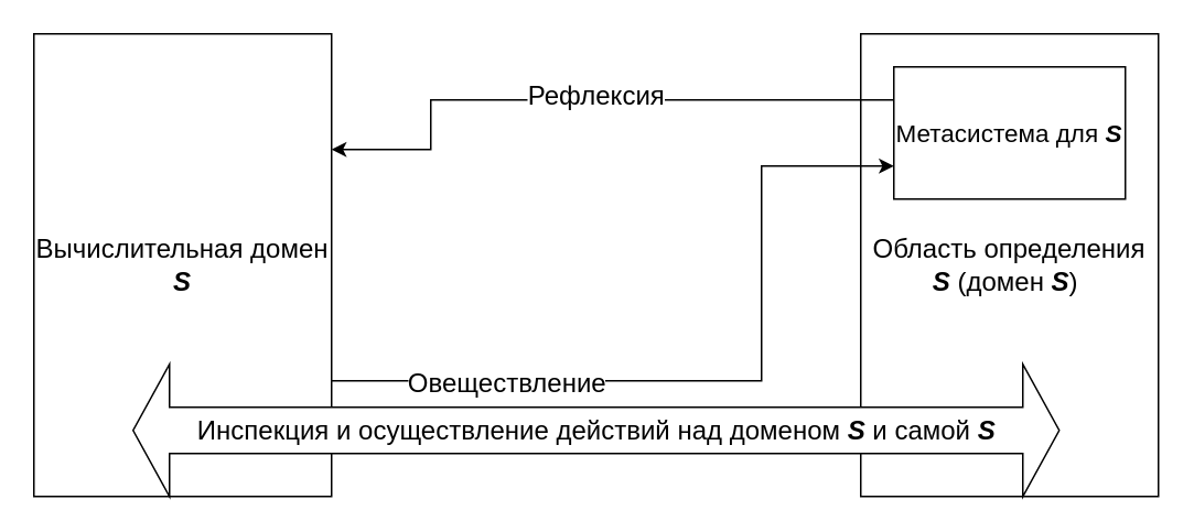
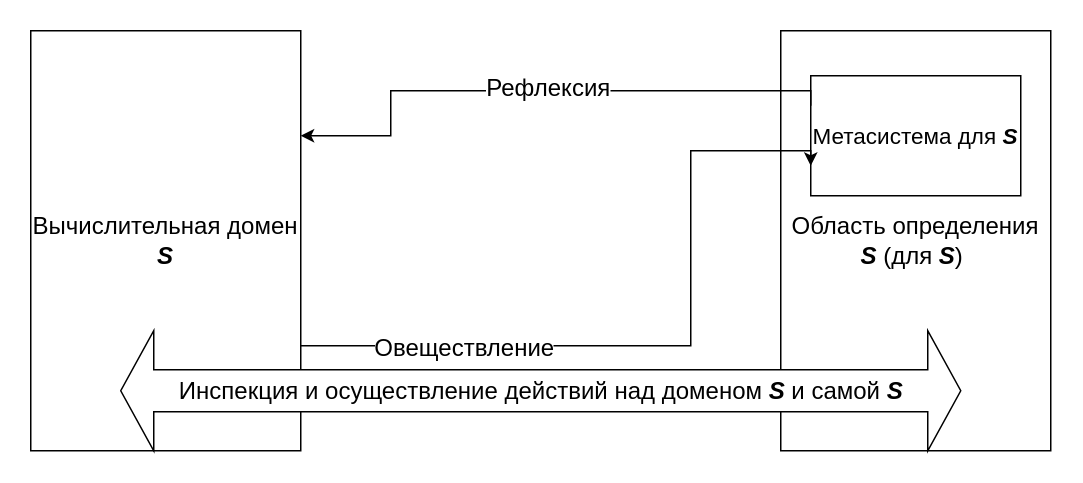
  <mxCell id="0" />
  <mxCell id="1" parent="0" />
  <mxCell id="2" value="&lt;font style=&quot;font-size: 16px;&quot;&gt;Вычислительная домен &lt;b&gt;&lt;i&gt;S&lt;/i&gt;&lt;/b&gt;&lt;/font&gt;" style="rounded=0;whiteSpace=wrap;html=1;" vertex="1" parent="1"><mxGeometry x="20" y="20" width="180" height="280" as="geometry" /></mxCell>
- <mxCell id="3" value="&lt;font style=&quot;font-size: 16px;&quot;&gt;Область определения &lt;i&gt;&lt;b&gt;S&lt;/b&gt;&lt;/i&gt; (домен &lt;b&gt;&lt;i&gt;S&lt;/i&gt;&lt;/b&gt;)&amp;nbsp;&lt;/font&gt;" style="rounded=0;whiteSpace=wrap;html=1;" vertex="1" parent="1"><mxGeometry x="520" y="20" width="180" height="280" as="geometry" /></mxCell>
- <mxCell id="4" value="&lt;font style=&quot;font-size: 15px;&quot;&gt;Метасистема для &lt;b&gt;&lt;i&gt;S&lt;/i&gt;&lt;/b&gt;&lt;/font&gt;" style="rounded=0;whiteSpace=wrap;html=1;" vertex="1" parent="1"><mxGeometry x="540" y="40" width="140" height="80" as="geometry" /></mxCell>
+ <mxCell id="3" value="&lt;font style=&quot;font-size: 16px;&quot;&gt;Область определения &lt;i&gt;&lt;b&gt;S&lt;/b&gt;&lt;/i&gt; (для &lt;b&gt;&lt;i&gt;S&lt;/i&gt;&lt;/b&gt;)&amp;nbsp;&lt;/font&gt;" style="rounded=0;whiteSpace=wrap;html=1;" vertex="1" parent="1"><mxGeometry x="520" y="20" width="180" height="280" as="geometry" /></mxCell>
+ <mxCell id="4" value="&lt;font style=&quot;font-size: 15px;&quot;&gt;Метасистема для &lt;b&gt;&lt;i&gt;S&lt;/i&gt;&lt;/b&gt;&lt;/font&gt;" style="rounded=0;whiteSpace=wrap;html=1;" vertex="1" parent="1"><mxGeometry x="540" y="50" width="140" height="80" as="geometry" /></mxCell>
  <mxCell id="5" style="edgeStyle=orthogonalEdgeStyle;rounded=0;orthogonalLoop=1;jettySize=auto;html=1;exitX=1;exitY=0.75;exitDx=0;exitDy=0;entryX=0;entryY=0.75;entryDx=0;entryDy=0;" edge="1" parent="1" source="2" target="4"><mxGeometry relative="1" as="geometry"><Array as="points"><mxPoint x="460" y="230" /><mxPoint x="460" y="100" /></Array></mxGeometry></mxCell>
  <mxCell id="6" value="&lt;font style=&quot;font-size: 16px;&quot;&gt;Овеществление&lt;/font&gt;" style="edgeLabel;html=1;align=center;verticalAlign=middle;resizable=0;points=[];" vertex="1" connectable="0" parent="5"><mxGeometry x="-0.552" relative="1" as="geometry"><mxPoint as="offset" /></mxGeometry></mxCell>
  <mxCell id="7" style="edgeStyle=orthogonalEdgeStyle;rounded=0;orthogonalLoop=1;jettySize=auto;html=1;exitX=0;exitY=0.25;exitDx=0;exitDy=0;entryX=1;entryY=0.25;entryDx=0;entryDy=0;" edge="1" parent="1" source="4" target="2"><mxGeometry relative="1" as="geometry"><Array as="points"><mxPoint x="260" y="60" /><mxPoint x="260" y="90" /></Array></mxGeometry></mxCell>
  <mxCell id="8" value="&lt;font style=&quot;font-size: 16px;&quot;&gt;Рефлексия&lt;/font&gt;" style="edgeLabel;html=1;align=center;verticalAlign=middle;resizable=0;points=[];" vertex="1" connectable="0" parent="7"><mxGeometry x="-0.021" y="-3" relative="1" as="geometry"><mxPoint as="offset" /></mxGeometry></mxCell>
  <mxCell id="9" value="&lt;font style=&quot;font-size: 16px;&quot;&gt;Инспекция и осуществление действий над доменом &lt;i&gt;&lt;b&gt;S&lt;/b&gt;&lt;/i&gt; и самой &lt;b&gt;&lt;i&gt;S&lt;/i&gt;&lt;/b&gt;&lt;/font&gt;" style="html=1;shadow=0;dashed=0;align=center;verticalAlign=middle;shape=mxgraph.arrows2.twoWayArrow;dy=0.65;dx=22;" vertex="1" parent="1"><mxGeometry x="80" y="220" width="560" height="80" as="geometry" /></mxCell>
